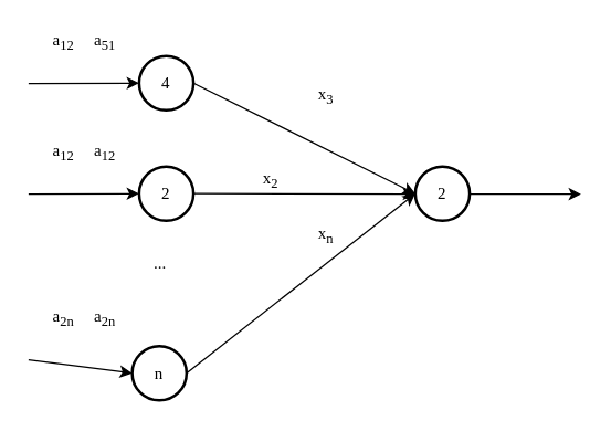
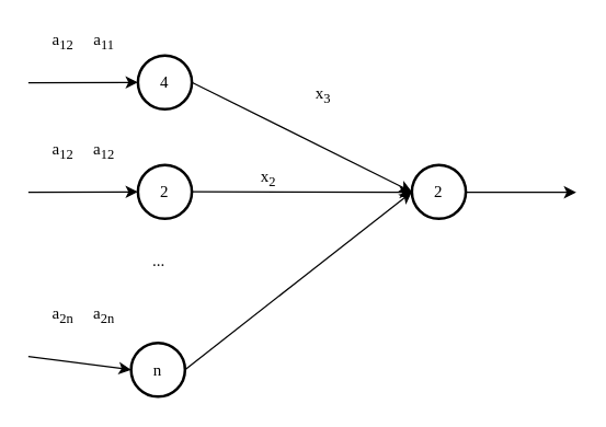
  <mxCell id="0" />
  <mxCell id="1" parent="0" />
  <mxCell id="2" style="rounded=0;orthogonalLoop=1;jettySize=auto;html=1;exitX=1;exitY=0.5;exitDx=0;exitDy=0;exitPerimeter=0;entryX=0;entryY=0.5;entryDx=0;entryDy=0;entryPerimeter=0;fontFamily=Times New Roman;" edge="1" parent="1" source="3" target="8"><mxGeometry relative="1" as="geometry" /></mxCell>
  <mxCell id="3" value="4" style="strokeWidth=2;html=1;shape=mxgraph.flowchart.start_2;whiteSpace=wrap;fontFamily=Times New Roman;fontSize=12;" parent="1" vertex="1"><mxGeometry x="100" y="40" width="39.37" height="39.37" as="geometry" /></mxCell>
  <mxCell id="4" style="edgeStyle=none;rounded=0;orthogonalLoop=1;jettySize=auto;html=1;exitX=1;exitY=0.5;exitDx=0;exitDy=0;exitPerimeter=0;fontFamily=Times New Roman;" edge="1" parent="1" source="5"><mxGeometry relative="1" as="geometry"><mxPoint x="300" y="140" as="targetPoint" /></mxGeometry></mxCell>
  <mxCell id="5" value="2" style="strokeWidth=2;html=1;shape=mxgraph.flowchart.start_2;whiteSpace=wrap;fontFamily=Times New Roman;fontSize=12;" parent="1" vertex="1"><mxGeometry x="100" y="120" width="39.37" height="39.37" as="geometry" /></mxCell>
  <mxCell id="6" style="edgeStyle=none;rounded=0;orthogonalLoop=1;jettySize=auto;html=1;exitX=1;exitY=0.5;exitDx=0;exitDy=0;exitPerimeter=0;entryX=0;entryY=0.5;entryDx=0;entryDy=0;entryPerimeter=0;fontFamily=Times New Roman;" edge="1" parent="1" source="7" target="8"><mxGeometry relative="1" as="geometry" /></mxCell>
  <mxCell id="7" value="n" style="strokeWidth=2;html=1;shape=mxgraph.flowchart.start_2;whiteSpace=wrap;fontFamily=Times New Roman;fontSize=12;" parent="1" vertex="1"><mxGeometry x="95" y="250" width="39.37" height="39.37" as="geometry" /></mxCell>
  <mxCell id="8" value="2" style="strokeWidth=2;html=1;shape=mxgraph.flowchart.start_2;whiteSpace=wrap;fontFamily=Times New Roman;fontSize=12;" parent="1" vertex="1"><mxGeometry x="300" y="120" width="39.37" height="39.37" as="geometry" /></mxCell>
  <mxCell id="9" value="" style="endArrow=classic;html=1;entryX=0;entryY=0.5;entryDx=0;entryDy=0;entryPerimeter=0;fontFamily=Times New Roman;fontSize=12;" parent="1" target="3" edge="1"><mxGeometry width="50" height="50" relative="1" as="geometry"><mxPoint x="20" y="60" as="sourcePoint" /><mxPoint x="70" y="10" as="targetPoint" /></mxGeometry></mxCell>
  <mxCell id="10" value="" style="endArrow=classic;html=1;entryX=0;entryY=0.5;entryDx=0;entryDy=0;entryPerimeter=0;fontFamily=Times New Roman;fontSize=12;" parent="1" target="5" edge="1"><mxGeometry width="50" height="50" relative="1" as="geometry"><mxPoint x="20" y="140" as="sourcePoint" /><mxPoint x="70" y="90" as="targetPoint" /></mxGeometry></mxCell>
  <mxCell id="11" value="" style="endArrow=classic;html=1;entryX=0;entryY=0.5;entryDx=0;entryDy=0;entryPerimeter=0;fontFamily=Times New Roman;fontSize=12;" parent="1" target="7" edge="1"><mxGeometry width="50" height="50" relative="1" as="geometry"><mxPoint x="20" y="260" as="sourcePoint" /><mxPoint x="70" y="210" as="targetPoint" /></mxGeometry></mxCell>
  <mxCell id="12" value="" style="endArrow=classic;html=1;fontFamily=Times New Roman;fontSize=12;" parent="1" edge="1"><mxGeometry width="50" height="50" relative="1" as="geometry"><mxPoint x="340" y="140" as="sourcePoint" /><mxPoint x="420" y="140" as="targetPoint" /></mxGeometry></mxCell>
  <mxCell id="13" value="..." style="text;html=1;align=center;verticalAlign=middle;resizable=0;points=[];autosize=1;fontFamily=Times New Roman;fontSize=12;" parent="1" vertex="1"><mxGeometry x="105" y="180" width="20" height="20" as="geometry" /></mxCell>
  <mxCell id="14" value="a&lt;sub&gt;12&lt;/sub&gt;" style="text;html=1;align=center;verticalAlign=middle;resizable=0;points=[];autosize=1;fontFamily=Times New Roman;fontSize=12;" parent="1" vertex="1"><mxGeometry x="30" y="20" width="30" height="20" as="geometry" /></mxCell>
  <mxCell id="15" value="x&lt;sub&gt;3&lt;/sub&gt;" style="text;html=1;align=center;verticalAlign=middle;resizable=0;points=[];autosize=1;fontFamily=Times New Roman;fontSize=12;" vertex="1" parent="1"><mxGeometry x="220" y="59.37" width="30" height="20" as="geometry" /></mxCell>
  <mxCell id="16" value="x&lt;sub&gt;2&lt;/sub&gt;" style="text;html=1;align=center;verticalAlign=middle;resizable=0;points=[];autosize=1;fontFamily=Times New Roman;fontSize=12;" vertex="1" parent="1"><mxGeometry x="180" y="120" width="30" height="20" as="geometry" /></mxCell>
- <mxCell id="17" value="x&lt;sub&gt;n&lt;/sub&gt;" style="text;html=1;align=center;verticalAlign=middle;resizable=0;points=[];autosize=1;fontFamily=Times New Roman;fontSize=12;" vertex="1" parent="1"><mxGeometry x="220" y="160" width="30" height="20" as="geometry" /></mxCell>
- <mxCell id="18" value="a&lt;sub&gt;51&lt;/sub&gt;" style="text;html=1;align=center;verticalAlign=middle;resizable=0;points=[];autosize=1;fontFamily=Times New Roman;fontSize=12;" vertex="1" parent="1"><mxGeometry x="60" y="20" width="30" height="20" as="geometry" /></mxCell>
+ <mxCell id="18" value="a&lt;sub&gt;11&lt;/sub&gt;" style="text;html=1;align=center;verticalAlign=middle;resizable=0;points=[];autosize=1;fontFamily=Times New Roman;fontSize=12;" vertex="1" parent="1"><mxGeometry x="60" y="20" width="30" height="20" as="geometry" /></mxCell>
  <mxCell id="19" value="a&lt;sub&gt;12&lt;/sub&gt;" style="text;html=1;align=center;verticalAlign=middle;resizable=0;points=[];autosize=1;fontFamily=Times New Roman;fontSize=12;" vertex="1" parent="1"><mxGeometry x="30" y="100" width="30" height="20" as="geometry" /></mxCell>
  <mxCell id="20" value="a&lt;sub&gt;12&lt;/sub&gt;" style="text;html=1;align=center;verticalAlign=middle;resizable=0;points=[];autosize=1;fontFamily=Times New Roman;fontSize=12;" vertex="1" parent="1"><mxGeometry x="60" y="100" width="30" height="20" as="geometry" /></mxCell>
  <mxCell id="21" value="a&lt;sub&gt;2n&lt;/sub&gt;" style="text;html=1;align=center;verticalAlign=middle;resizable=0;points=[];autosize=1;fontFamily=Times New Roman;fontSize=12;" vertex="1" parent="1"><mxGeometry x="30" y="220" width="30" height="20" as="geometry" /></mxCell>
  <mxCell id="22" value="a&lt;sub&gt;2n&lt;/sub&gt;" style="text;html=1;align=center;verticalAlign=middle;resizable=0;points=[];autosize=1;fontFamily=Times New Roman;fontSize=12;" vertex="1" parent="1"><mxGeometry x="60" y="220" width="30" height="20" as="geometry" /></mxCell>
